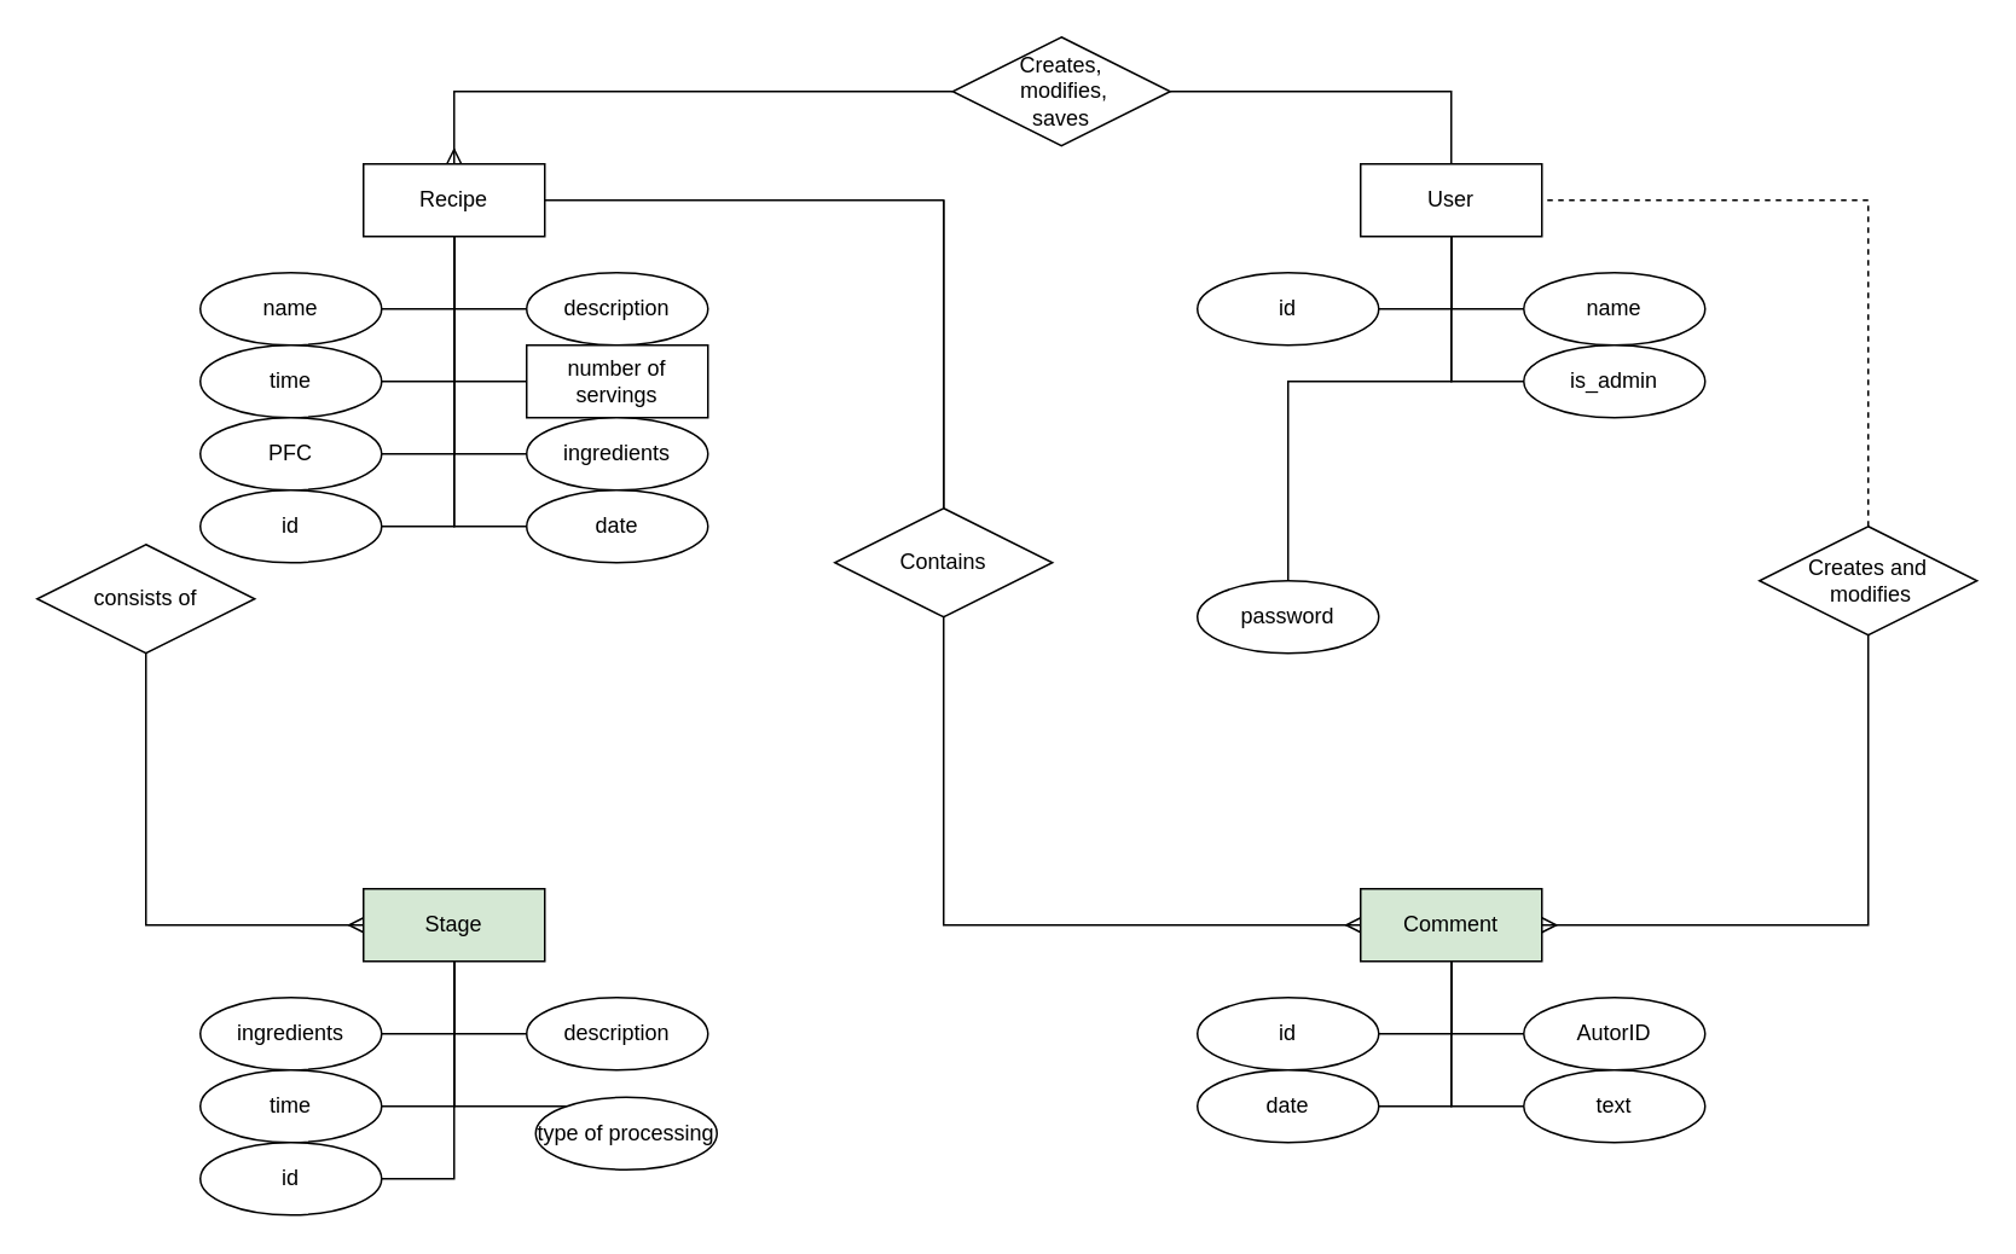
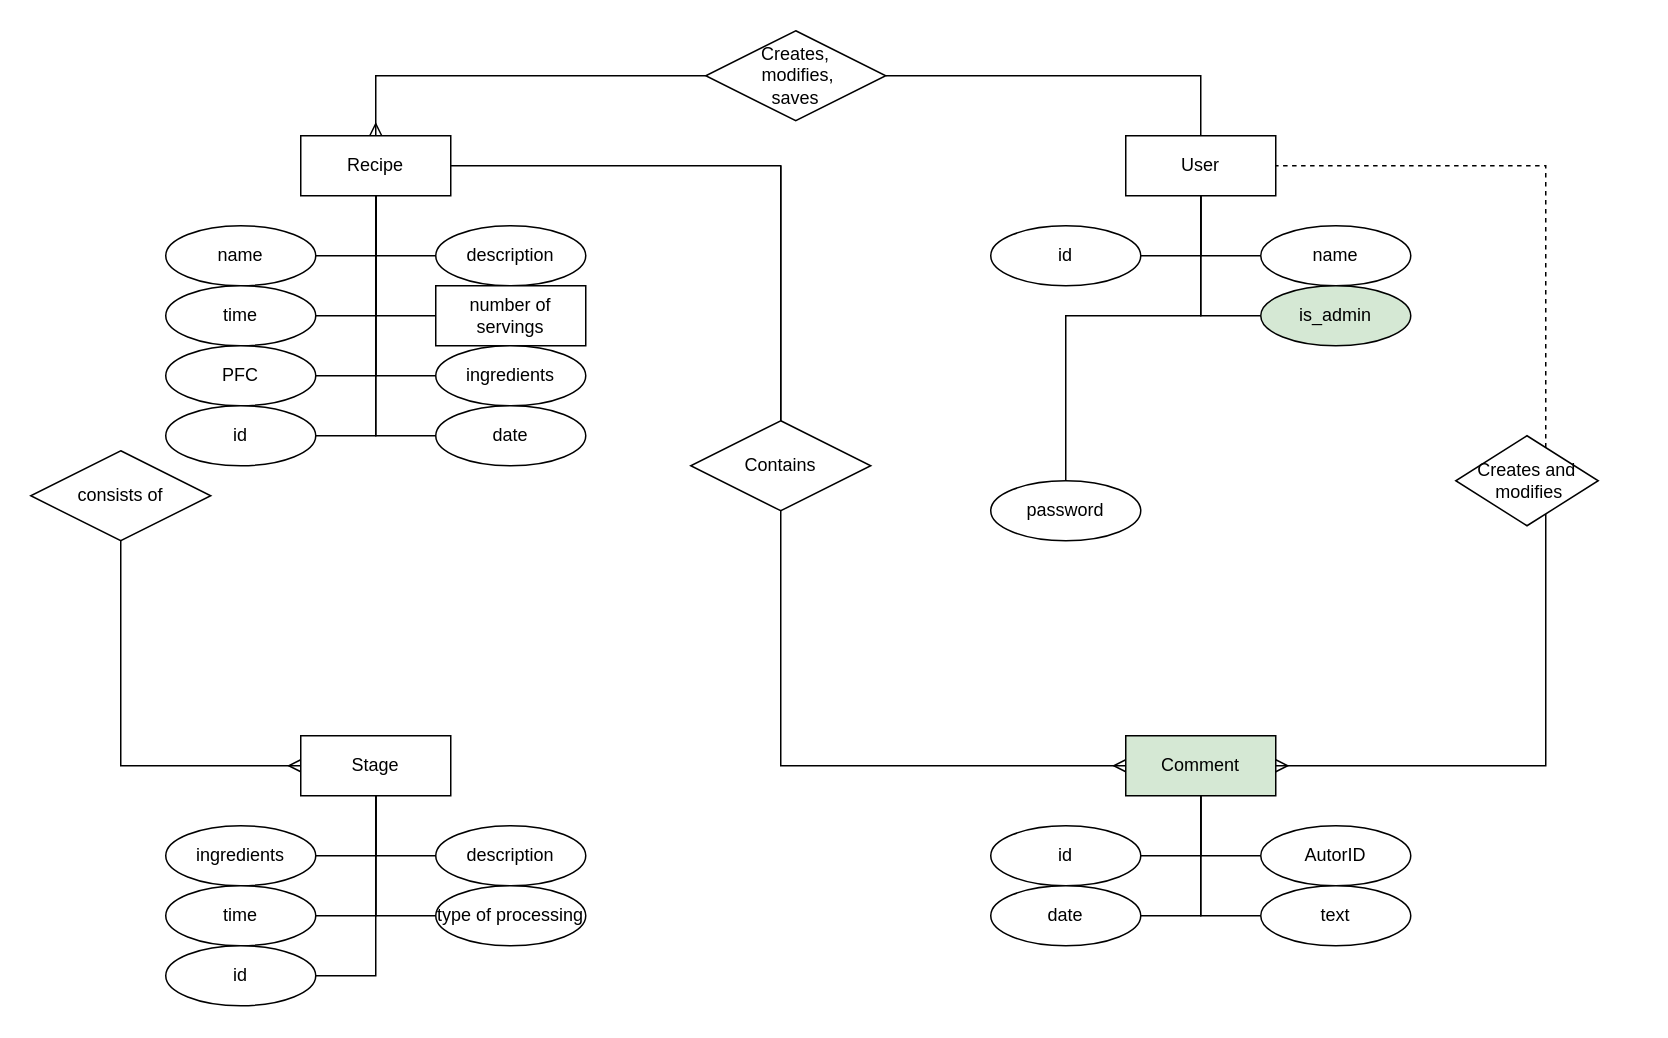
  <mxCell id="0" />
  <mxCell id="1" parent="0" />
  <mxCell id="2" style="edgeStyle=orthogonalEdgeStyle;rounded=0;orthogonalLoop=1;jettySize=auto;html=1;endArrow=none;endFill=0;" edge="1" parent="1" source="3"><mxGeometry relative="1" as="geometry"><Array as="points"><mxPoint x="800" y="170" /></Array><mxPoint x="800" y="130" as="targetPoint" /></mxGeometry></mxCell>
  <mxCell id="3" value="id" style="ellipse;whiteSpace=wrap;html=1;align=center;" vertex="1" parent="1"><mxGeometry x="660" y="150" width="100" height="40" as="geometry" /></mxCell>
  <mxCell id="4" style="edgeStyle=orthogonalEdgeStyle;rounded=0;orthogonalLoop=1;jettySize=auto;html=1;endArrow=none;endFill=0;" edge="1" parent="1" source="5"><mxGeometry relative="1" as="geometry"><Array as="points"><mxPoint x="800" y="170" /></Array><mxPoint x="800" y="130" as="targetPoint" /></mxGeometry></mxCell>
  <mxCell id="5" value="name" style="ellipse;whiteSpace=wrap;html=1;align=center;" vertex="1" parent="1"><mxGeometry x="840" y="150" width="100" height="40" as="geometry" /></mxCell>
  <mxCell id="6" style="edgeStyle=orthogonalEdgeStyle;rounded=0;orthogonalLoop=1;jettySize=auto;html=1;endArrow=none;endFill=0;" edge="1" parent="1" source="7"><mxGeometry relative="1" as="geometry"><Array as="points"><mxPoint x="800" y="210" /></Array><mxPoint x="800" y="130" as="targetPoint" /></mxGeometry></mxCell>
  <mxCell id="7" value="password" style="ellipse;whiteSpace=wrap;html=1;align=center;" vertex="1" parent="1"><mxGeometry x="660" y="320" width="100" height="40" as="geometry" /></mxCell>
  <mxCell id="8" style="edgeStyle=orthogonalEdgeStyle;rounded=0;orthogonalLoop=1;jettySize=auto;html=1;endArrow=none;endFill=0;" edge="1" parent="1" source="9"><mxGeometry relative="1" as="geometry"><Array as="points"><mxPoint x="800" y="210" /></Array><mxPoint x="800" y="130" as="targetPoint" /></mxGeometry></mxCell>
- <mxCell id="9" value="is_admin" style="ellipse;whiteSpace=wrap;html=1;align=center;" vertex="1" parent="1"><mxGeometry x="840" y="190" width="100" height="40" as="geometry" /></mxCell>
+ <mxCell id="9" value="is_admin" style="ellipse;whiteSpace=wrap;html=1;align=center;fillColor=#d5e8d4;" vertex="1" parent="1"><mxGeometry x="840" y="190" width="100" height="40" as="geometry" /></mxCell>
  <mxCell id="10" value="User" style="whiteSpace=wrap;html=1;align=center;" vertex="1" parent="1"><mxGeometry x="750" y="90" width="100" height="40" as="geometry" /></mxCell>
  <mxCell id="11" style="edgeStyle=orthogonalEdgeStyle;rounded=0;orthogonalLoop=1;jettySize=auto;html=1;endArrow=none;endFill=0;" edge="1" parent="1" source="12"><mxGeometry relative="1" as="geometry"><Array as="points"><mxPoint x="250" y="170" /></Array><mxPoint x="250" y="130" as="targetPoint" /></mxGeometry></mxCell>
  <mxCell id="12" value="name" style="ellipse;whiteSpace=wrap;html=1;align=center;" vertex="1" parent="1"><mxGeometry x="110" y="150" width="100" height="40" as="geometry" /></mxCell>
  <mxCell id="13" style="edgeStyle=orthogonalEdgeStyle;rounded=0;orthogonalLoop=1;jettySize=auto;html=1;endArrow=none;endFill=0;" edge="1" parent="1" source="14"><mxGeometry relative="1" as="geometry"><Array as="points"><mxPoint x="250" y="170" /></Array><mxPoint x="250" y="130" as="targetPoint" /></mxGeometry></mxCell>
  <mxCell id="14" value="description" style="ellipse;whiteSpace=wrap;html=1;align=center;" vertex="1" parent="1"><mxGeometry x="290" y="150" width="100" height="40" as="geometry" /></mxCell>
  <mxCell id="15" style="edgeStyle=orthogonalEdgeStyle;rounded=0;orthogonalLoop=1;jettySize=auto;html=1;endArrow=none;endFill=0;" edge="1" parent="1" source="16"><mxGeometry relative="1" as="geometry"><Array as="points"><mxPoint x="250" y="210" /></Array><mxPoint x="250" y="130" as="targetPoint" /></mxGeometry></mxCell>
  <mxCell id="16" value="time" style="ellipse;whiteSpace=wrap;html=1;align=center;" vertex="1" parent="1"><mxGeometry x="110" y="190" width="100" height="40" as="geometry" /></mxCell>
  <mxCell id="17" style="edgeStyle=orthogonalEdgeStyle;rounded=0;orthogonalLoop=1;jettySize=auto;html=1;endArrow=none;endFill=0;" edge="1" parent="1" source="18"><mxGeometry relative="1" as="geometry"><Array as="points"><mxPoint x="250" y="210" /></Array><mxPoint x="250" y="130" as="targetPoint" /></mxGeometry></mxCell>
  <mxCell id="18" value="number of servings" style="whiteSpace=wrap;html=1;align=center;rounded=0;" vertex="1" parent="1"><mxGeometry x="290" y="190" width="100" height="40" as="geometry" /></mxCell>
  <mxCell id="19" style="edgeStyle=orthogonalEdgeStyle;rounded=0;orthogonalLoop=1;jettySize=auto;html=1;endArrow=none;endFill=0;" edge="1" parent="1" source="22" target="25"><mxGeometry relative="1" as="geometry"><Array as="points"><mxPoint x="250" y="250" /></Array></mxGeometry></mxCell>
  <mxCell id="20" style="edgeStyle=orthogonalEdgeStyle;rounded=0;orthogonalLoop=1;jettySize=auto;html=1;endArrow=none;endFill=0;" edge="1" parent="1" source="22" target="26"><mxGeometry relative="1" as="geometry"><Array as="points"><mxPoint x="250" y="290" /></Array></mxGeometry></mxCell>
  <mxCell id="21" style="edgeStyle=orthogonalEdgeStyle;rounded=0;orthogonalLoop=1;jettySize=auto;html=1;endArrow=none;endFill=0;" edge="1" parent="1" source="22" target="38"><mxGeometry relative="1" as="geometry"><Array as="points"><mxPoint x="250" y="290" /></Array></mxGeometry></mxCell>
  <mxCell id="22" value="Recipe" style="whiteSpace=wrap;html=1;align=center;" vertex="1" parent="1"><mxGeometry x="200" y="90" width="100" height="40" as="geometry" /></mxCell>
  <mxCell id="23" style="edgeStyle=orthogonalEdgeStyle;rounded=0;orthogonalLoop=1;jettySize=auto;html=1;endArrow=none;endFill=0;" edge="1" parent="1" source="24" target="22"><mxGeometry relative="1" as="geometry"><Array as="points"><mxPoint x="250" y="250" /></Array></mxGeometry></mxCell>
  <mxCell id="24" value="ingredients" style="ellipse;whiteSpace=wrap;html=1;align=center;" vertex="1" parent="1"><mxGeometry x="290" y="230" width="100" height="40" as="geometry" /></mxCell>
  <mxCell id="25" value="PFC" style="ellipse;whiteSpace=wrap;html=1;align=center;" vertex="1" parent="1"><mxGeometry x="110" y="230" width="100" height="40" as="geometry" /></mxCell>
  <mxCell id="26" value="id" style="ellipse;whiteSpace=wrap;html=1;align=center;" vertex="1" parent="1"><mxGeometry x="110" y="270" width="100" height="40" as="geometry" /></mxCell>
  <mxCell id="27" style="edgeStyle=orthogonalEdgeStyle;rounded=0;orthogonalLoop=1;jettySize=auto;html=1;endArrow=none;endFill=0;" edge="1" parent="1" source="28"><mxGeometry relative="1" as="geometry"><Array as="points"><mxPoint x="250" y="570" /></Array><mxPoint x="250" y="530" as="targetPoint" /></mxGeometry></mxCell>
  <mxCell id="28" value="ingredients" style="ellipse;whiteSpace=wrap;html=1;align=center;" vertex="1" parent="1"><mxGeometry x="110" y="550" width="100" height="40" as="geometry" /></mxCell>
  <mxCell id="29" style="edgeStyle=orthogonalEdgeStyle;rounded=0;orthogonalLoop=1;jettySize=auto;html=1;endArrow=none;endFill=0;" edge="1" parent="1" source="30"><mxGeometry relative="1" as="geometry"><Array as="points"><mxPoint x="250" y="570" /></Array><mxPoint x="250" y="530" as="targetPoint" /></mxGeometry></mxCell>
  <mxCell id="30" value="description" style="ellipse;whiteSpace=wrap;html=1;align=center;" vertex="1" parent="1"><mxGeometry x="290" y="550" width="100" height="40" as="geometry" /></mxCell>
  <mxCell id="31" style="edgeStyle=orthogonalEdgeStyle;rounded=0;orthogonalLoop=1;jettySize=auto;html=1;endArrow=none;endFill=0;" edge="1" parent="1" source="32"><mxGeometry relative="1" as="geometry"><Array as="points"><mxPoint x="250" y="610" /></Array><mxPoint x="250" y="530" as="targetPoint" /></mxGeometry></mxCell>
  <mxCell id="32" value="time" style="ellipse;whiteSpace=wrap;html=1;align=center;" vertex="1" parent="1"><mxGeometry x="110" y="590" width="100" height="40" as="geometry" /></mxCell>
  <mxCell id="33" style="edgeStyle=orthogonalEdgeStyle;rounded=0;orthogonalLoop=1;jettySize=auto;html=1;endArrow=none;endFill=0;" edge="1" parent="1" source="34"><mxGeometry relative="1" as="geometry"><Array as="points"><mxPoint x="250" y="610" /></Array><mxPoint x="250" y="530" as="targetPoint" /></mxGeometry></mxCell>
- <mxCell id="34" value="type of processing" style="ellipse;whiteSpace=wrap;html=1;align=center;" vertex="1" parent="1"><mxGeometry x="295" y="605" width="100" height="40" as="geometry" /></mxCell>
+ <mxCell id="34" value="type of processing" style="ellipse;whiteSpace=wrap;html=1;align=center;" vertex="1" parent="1"><mxGeometry x="290" y="590" width="100" height="40" as="geometry" /></mxCell>
  <mxCell id="35" style="edgeStyle=orthogonalEdgeStyle;rounded=0;orthogonalLoop=1;jettySize=auto;html=1;endArrow=none;endFill=0;" edge="1" parent="1" source="36" target="37"><mxGeometry relative="1" as="geometry"><Array as="points"><mxPoint x="250" y="650" /></Array></mxGeometry></mxCell>
- <mxCell id="36" value="Stage" style="whiteSpace=wrap;html=1;align=center;fillColor=#d5e8d4;" vertex="1" parent="1"><mxGeometry x="200" y="490" width="100" height="40" as="geometry" /></mxCell>
+ <mxCell id="36" value="Stage" style="whiteSpace=wrap;html=1;align=center;" vertex="1" parent="1"><mxGeometry x="200" y="490" width="100" height="40" as="geometry" /></mxCell>
  <mxCell id="37" value="id" style="ellipse;whiteSpace=wrap;html=1;align=center;" vertex="1" parent="1"><mxGeometry x="110" y="630" width="100" height="40" as="geometry" /></mxCell>
  <mxCell id="38" value="date" style="ellipse;whiteSpace=wrap;html=1;align=center;" vertex="1" parent="1"><mxGeometry x="290" y="270" width="100" height="40" as="geometry" /></mxCell>
  <mxCell id="39" style="edgeStyle=orthogonalEdgeStyle;rounded=0;orthogonalLoop=1;jettySize=auto;html=1;endArrow=none;endFill=0;" edge="1" parent="1" source="40"><mxGeometry relative="1" as="geometry"><Array as="points"><mxPoint x="800" y="570" /></Array><mxPoint x="800" y="530" as="targetPoint" /></mxGeometry></mxCell>
  <mxCell id="40" value="id" style="ellipse;whiteSpace=wrap;html=1;align=center;" vertex="1" parent="1"><mxGeometry x="660" y="550" width="100" height="40" as="geometry" /></mxCell>
  <mxCell id="41" style="edgeStyle=orthogonalEdgeStyle;rounded=0;orthogonalLoop=1;jettySize=auto;html=1;endArrow=none;endFill=0;" edge="1" parent="1" source="42"><mxGeometry relative="1" as="geometry"><Array as="points"><mxPoint x="800" y="570" /></Array><mxPoint x="800" y="530" as="targetPoint" /></mxGeometry></mxCell>
  <mxCell id="42" value="AutorID" style="ellipse;whiteSpace=wrap;html=1;align=center;" vertex="1" parent="1"><mxGeometry x="840" y="550" width="100" height="40" as="geometry" /></mxCell>
  <mxCell id="43" style="edgeStyle=orthogonalEdgeStyle;rounded=0;orthogonalLoop=1;jettySize=auto;html=1;endArrow=none;endFill=0;" edge="1" parent="1" source="44"><mxGeometry relative="1" as="geometry"><Array as="points"><mxPoint x="800" y="610" /></Array><mxPoint x="800" y="530" as="targetPoint" /></mxGeometry></mxCell>
  <mxCell id="44" value="date" style="ellipse;whiteSpace=wrap;html=1;align=center;" vertex="1" parent="1"><mxGeometry x="660" y="590" width="100" height="40" as="geometry" /></mxCell>
  <mxCell id="45" style="edgeStyle=orthogonalEdgeStyle;rounded=0;orthogonalLoop=1;jettySize=auto;html=1;endArrow=none;endFill=0;" edge="1" parent="1" source="46"><mxGeometry relative="1" as="geometry"><Array as="points"><mxPoint x="800" y="610" /></Array><mxPoint x="800" y="530" as="targetPoint" /></mxGeometry></mxCell>
  <mxCell id="46" value="text" style="ellipse;whiteSpace=wrap;html=1;align=center;" vertex="1" parent="1"><mxGeometry x="840" y="590" width="100" height="40" as="geometry" /></mxCell>
  <mxCell id="47" value="Сomment" style="whiteSpace=wrap;html=1;align=center;fillColor=#d5e8d4;" vertex="1" parent="1"><mxGeometry x="750" y="490" width="100" height="40" as="geometry" /></mxCell>
  <mxCell id="48" value="" style="edgeStyle=orthogonalEdgeStyle;fontSize=12;html=1;endArrow=ERmany;rounded=0;" edge="1" parent="1" source="54" target="22"><mxGeometry width="100" height="100" relative="1" as="geometry"><mxPoint x="460" y="50" as="sourcePoint" /><mxPoint x="-60" y="209.58" as="targetPoint" /><Array as="points"><mxPoint x="250" y="50" /></Array></mxGeometry></mxCell>
  <mxCell id="49" value="" style="edgeStyle=orthogonalEdgeStyle;fontSize=12;html=1;endArrow=ERmany;rounded=0;startArrow=none;" edge="1" parent="1" source="58" target="47"><mxGeometry width="100" height="100" relative="1" as="geometry"><mxPoint x="810" y="100" as="sourcePoint" /><mxPoint x="260" y="100" as="targetPoint" /><Array as="points"><mxPoint x="520" y="110" /><mxPoint x="520" y="510" /></Array></mxGeometry></mxCell>
  <mxCell id="50" value="" style="edgeStyle=orthogonalEdgeStyle;fontSize=12;html=1;endArrow=ERmany;rounded=0;" edge="1" parent="1" source="56" target="47"><mxGeometry width="100" height="100" relative="1" as="geometry"><mxPoint x="1020" y="410" as="sourcePoint" /><mxPoint x="760" y="520" as="targetPoint" /><Array as="points"><mxPoint x="1030" y="510" /></Array></mxGeometry></mxCell>
  <mxCell id="51" value="" style="edgeStyle=orthogonalEdgeStyle;fontSize=12;html=1;endArrow=ERmany;rounded=0;" edge="1" parent="1" source="52" target="36"><mxGeometry width="100" height="100" relative="1" as="geometry"><mxPoint x="10" y="420" as="sourcePoint" /><mxPoint x="260" y="100" as="targetPoint" /><Array as="points"><mxPoint x="80" y="510" /></Array></mxGeometry></mxCell>
  <mxCell id="52" value="consists of" style="shape=rhombus;perimeter=rhombusPerimeter;whiteSpace=wrap;html=1;align=center;" vertex="1" parent="1"><mxGeometry x="20" y="300" width="120" height="60" as="geometry" /></mxCell>
  <mxCell id="53" style="edgeStyle=orthogonalEdgeStyle;rounded=0;orthogonalLoop=1;jettySize=auto;html=1;endArrow=none;endFill=0;" edge="1" parent="1" source="54" target="10"><mxGeometry relative="1" as="geometry" /></mxCell>
- <mxCell id="54" value="Creates,&lt;br&gt;&amp;nbsp;modifies,&lt;br&gt;saves" style="shape=rhombus;perimeter=rhombusPerimeter;whiteSpace=wrap;html=1;align=center;" vertex="1" parent="1"><mxGeometry x="525" y="20" width="120" height="60" as="geometry" /></mxCell>
+ <mxCell id="54" value="Creates,&lt;br&gt;&amp;nbsp;modifies,&lt;br&gt;saves" style="shape=rhombus;perimeter=rhombusPerimeter;whiteSpace=wrap;html=1;align=center;" vertex="1" parent="1"><mxGeometry x="470" y="20" width="120" height="60" as="geometry" /></mxCell>
  <mxCell id="55" style="edgeStyle=orthogonalEdgeStyle;rounded=0;orthogonalLoop=1;jettySize=auto;html=1;endArrow=none;endFill=0;dashed=1;" edge="1" parent="1" source="56" target="10"><mxGeometry relative="1" as="geometry"><Array as="points"><mxPoint x="1030" y="110" /></Array></mxGeometry></mxCell>
- <mxCell id="56" value="Creates and&lt;br&gt;&amp;nbsp;modifies" style="shape=rhombus;perimeter=rhombusPerimeter;whiteSpace=wrap;html=1;align=center;" vertex="1" parent="1"><mxGeometry x="970" y="290" width="120" height="60" as="geometry" /></mxCell>
+ <mxCell id="56" value="Creates and&lt;br&gt;&amp;nbsp;modifies" style="shape=rhombus;perimeter=rhombusPerimeter;whiteSpace=wrap;html=1;align=center;" vertex="1" parent="1"><mxGeometry x="970" y="290" width="95" height="60" as="geometry" /></mxCell>
  <mxCell id="57" value="" style="edgeStyle=orthogonalEdgeStyle;fontSize=12;html=1;endArrow=none;rounded=0;" edge="1" parent="1" source="22" target="58"><mxGeometry width="100" height="100" relative="1" as="geometry"><mxPoint x="300" y="110" as="sourcePoint" /><mxPoint x="750" y="510" as="targetPoint" /><Array as="points" /></mxGeometry></mxCell>
  <mxCell id="58" value="Contains" style="shape=rhombus;perimeter=rhombusPerimeter;whiteSpace=wrap;html=1;align=center;" vertex="1" parent="1"><mxGeometry x="460" y="280" width="120" height="60" as="geometry" /></mxCell>
